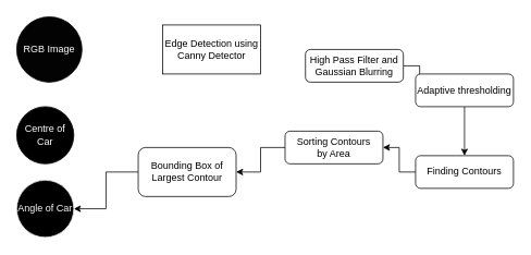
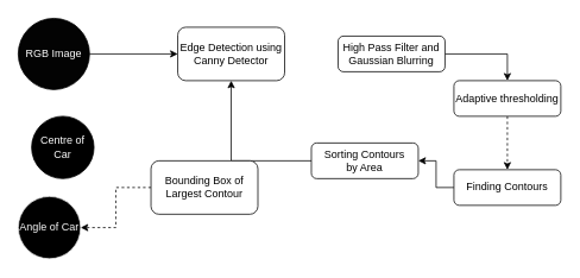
  <mxCell id="0" />
  <mxCell id="1" parent="0" />
+ <mxCell id="2" style="edgeStyle=orthogonalEdgeStyle;rounded=0;orthogonalLoop=1;jettySize=auto;html=1;" parent="1" source="14" target="5" edge="1"><mxGeometry relative="1" as="geometry"><mxPoint x="109" y="60" as="sourcePoint" /></mxGeometry></mxCell>
  <mxCell id="3" style="edgeStyle=orthogonalEdgeStyle;rounded=0;orthogonalLoop=1;jettySize=auto;html=1;exitX=0;exitY=0.5;exitDx=0;exitDy=0;entryX=1;entryY=0.5;entryDx=0;entryDy=0;" parent="1" source="4" target="11" edge="1"><mxGeometry relative="1" as="geometry" /></mxCell>
  <mxCell id="4" value="Finding Contours" style="rounded=1;whiteSpace=wrap;html=1;fontSize=12;glass=0;strokeWidth=1;shadow=0;" parent="1" vertex="1"><mxGeometry x="509" y="190" width="120" height="40" as="geometry" /></mxCell>
- <mxCell id="5" value="Edge Detection using Canny Detector" style="whiteSpace=wrap;html=1;rounded=0;" parent="1" vertex="1"><mxGeometry x="199" y="30" width="120" height="60" as="geometry" /></mxCell>
+ <mxCell id="5" value="Edge Detection using Canny Detector" style="rounded=1;whiteSpace=wrap;html=1;" parent="1" vertex="1"><mxGeometry x="199" y="30" width="120" height="60" as="geometry" /></mxCell>
  <mxCell id="6" style="edgeStyle=orthogonalEdgeStyle;rounded=0;orthogonalLoop=1;jettySize=auto;html=1;exitX=1;exitY=0.5;exitDx=0;exitDy=0;" parent="1" source="7" target="9" edge="1"><mxGeometry relative="1" as="geometry" /></mxCell>
- <mxCell id="7" value="High Pass Filter and Gaussian Blurring" style="rounded=1;whiteSpace=wrap;html=1;" parent="1" vertex="1"><mxGeometry x="374" y="60" width="120" height="40" as="geometry" /></mxCell>
- <mxCell id="8" style="edgeStyle=orthogonalEdgeStyle;rounded=0;orthogonalLoop=1;jettySize=auto;html=1;exitX=0.5;exitY=1;exitDx=0;exitDy=0;entryX=0.5;entryY=0;entryDx=0;entryDy=0;" parent="1" source="9" target="4" edge="1"><mxGeometry relative="1" as="geometry" /></mxCell>
+ <mxCell id="7" value="High Pass Filter and Gaussian Blurring" style="rounded=1;whiteSpace=wrap;html=1;" parent="1" vertex="1"><mxGeometry x="379" y="40" width="120" height="40" as="geometry" /></mxCell>
+ <mxCell id="8" style="edgeStyle=orthogonalEdgeStyle;rounded=0;orthogonalLoop=1;jettySize=auto;html=1;exitX=0.5;exitY=1;exitDx=0;exitDy=0;entryX=0.5;entryY=0;entryDx=0;entryDy=0;dashed=1;" parent="1" source="9" target="4" edge="1"><mxGeometry relative="1" as="geometry" /></mxCell>
  <mxCell id="9" value="Adaptive thresholding" style="rounded=1;whiteSpace=wrap;html=1;" parent="1" vertex="1"><mxGeometry x="509" y="90" width="120" height="40" as="geometry" /></mxCell>
- <mxCell id="10" style="edgeStyle=orthogonalEdgeStyle;rounded=0;orthogonalLoop=1;jettySize=auto;html=1;exitX=0;exitY=0.5;exitDx=0;exitDy=0;" parent="1" source="11" target="13" edge="1"><mxGeometry relative="1" as="geometry" /></mxCell>
+ <mxCell id="10" style="edgeStyle=orthogonalEdgeStyle;rounded=0;orthogonalLoop=1;jettySize=auto;html=1;exitX=0;exitY=0.5;exitDx=0;exitDy=0;" parent="1" source="11" target="5" edge="1"><mxGeometry relative="1" as="geometry" /></mxCell>
  <mxCell id="11" value="Sorting Contours &lt;br&gt;by Area" style="rounded=1;whiteSpace=wrap;html=1;" parent="1" vertex="1"><mxGeometry x="349" y="160" width="120" height="40" as="geometry" /></mxCell>
- <mxCell id="12" style="edgeStyle=orthogonalEdgeStyle;rounded=0;orthogonalLoop=1;jettySize=auto;html=1;exitX=0;exitY=0.5;exitDx=0;exitDy=0;entryX=1;entryY=0.5;entryDx=0;entryDy=0;" parent="1" source="13" target="16" edge="1"><mxGeometry relative="1" as="geometry" /></mxCell>
+ <mxCell id="12" style="edgeStyle=orthogonalEdgeStyle;rounded=0;orthogonalLoop=1;jettySize=auto;html=1;exitX=0;exitY=0.5;exitDx=0;exitDy=0;entryX=1;entryY=0.5;entryDx=0;entryDy=0;dashed=1;" parent="1" source="13" target="16" edge="1"><mxGeometry relative="1" as="geometry" /></mxCell>
  <mxCell id="13" value="Bounding Box of Largest Contour" style="rounded=1;whiteSpace=wrap;html=1;" parent="1" vertex="1"><mxGeometry x="169" y="180" width="120" height="60" as="geometry" /></mxCell>
  <mxCell id="14" value="&lt;span&gt;RGB Image&lt;/span&gt;" style="ellipse;whiteSpace=wrap;html=1;fontColor=#FFFFFF;fillColor=#030303;" vertex="1" parent="1"><mxGeometry x="20" y="20" width="80" height="80" as="geometry" /></mxCell>
- <mxCell id="15" value="&lt;span&gt;Centre of Car&lt;/span&gt;" style="ellipse;whiteSpace=wrap;html=1;fontColor=#FFFFFF;fillColor=#000000;" vertex="1" parent="1"><mxGeometry x="20" y="130" width="70" height="70" as="geometry" /></mxCell>
+ <mxCell id="15" value="&lt;span&gt;Centre of Car&lt;/span&gt;" style="ellipse;whiteSpace=wrap;html=1;fontColor=#FFFFFF;fillColor=#000000;" vertex="1" parent="1"><mxGeometry x="35" y="130" width="70" height="70" as="geometry" /></mxCell>
  <mxCell id="16" value="&lt;span&gt;&lt;font color=&quot;#fafafa&quot;&gt;Angle of Car&lt;/font&gt;&lt;/span&gt;" style="ellipse;whiteSpace=wrap;html=1;fillColor=#000000;strokeColor=#EDEDED;" vertex="1" parent="1"><mxGeometry x="20" y="220" width="70" height="70" as="geometry" /></mxCell>
